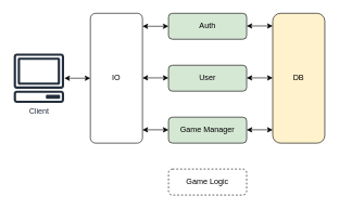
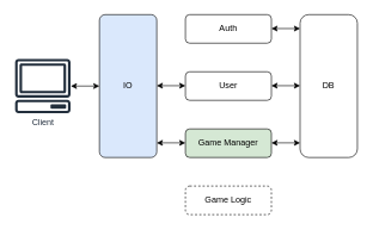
  <mxCell id="0" />
  <mxCell id="1" parent="0" />
- <mxCell id="2" value="User" style="rounded=1;whiteSpace=wrap;html=1;fillColor=#d5e8d4;" vertex="1" parent="1"><mxGeometry x="258" y="100" width="120" height="40" as="geometry" /></mxCell>
+ <mxCell id="2" value="User" style="rounded=1;whiteSpace=wrap;html=1;" vertex="1" parent="1"><mxGeometry x="258" y="100" width="120" height="40" as="geometry" /></mxCell>
  <mxCell id="3" value="Game Manager" style="rounded=1;whiteSpace=wrap;html=1;fillColor=#d5e8d4;" vertex="1" parent="1"><mxGeometry x="258" y="180" width="120" height="40" as="geometry" /></mxCell>
- <mxCell id="4" value="Auth" style="rounded=1;whiteSpace=wrap;html=1;fillColor=#d5e8d4;" vertex="1" parent="1"><mxGeometry x="258" y="20" width="120" height="40" as="geometry" /></mxCell>
- <mxCell id="5" value="IO" style="rounded=1;whiteSpace=wrap;html=1;arcSize=10;points=[[0,0,0,0,0],[0,0.25,0,0,0],[0,0.5,0,0,0],[0,0.75,0,0,0],[0,1,0,0,0],[0.25,0,0,0,0],[0.25,1,0,0,0],[0.5,0,0,0,0],[0.5,1,0,0,0],[0.75,0,0,0,0],[0.75,1,0,0,0],[1,0,0,0,0],[1,0.05,0,0,0],[1,0.1,0,0,0],[1,0.15,0,0,0],[1,0.2,0,0,0],[1,0.25,0,0,0],[1,0.3,0,0,0],[1,0.35,0,0,0],[1,0.4,0,0,0],[1,0.45,0,0,0],[1,0.5,0,0,0],[1,0.55,0,0,0],[1,0.6,0,0,0],[1,0.65,0,0,0],[1,0.7,0,0,0],[1,0.75,0,0,0],[1,0.8,0,0,0],[1,0.85,0,0,0],[1,0.9,0,0,0],[1,0.95,0,0,0],[1,1,0,0,0]];" vertex="1" parent="1"><mxGeometry x="138" y="20" width="80" height="200" as="geometry" /></mxCell>
- <mxCell id="6" value="DB" style="rounded=1;whiteSpace=wrap;html=1;points=[[0,0,0,0,0],[0,0.05,0,0,0],[0,0.1,0,0,0],[0,0.15,0,0,0],[0,0.2,0,0,0],[0,0.25,0,0,0],[0,0.3,0,0,0],[0,0.35,0,0,0],[0,0.4,0,0,0],[0,0.45,0,0,0],[0,0.5,0,0,0],[0,0.55,0,0,0],[0,0.6,0,0,0],[0,0.65,0,0,0],[0,0.7,0,0,0],[0,0.75,0,0,0],[0,0.8,0,0,0],[0,0.85,0,0,0],[0,0.9,0,0,0],[0,0.95,0,0,0],[0,1,0,0,0],[0.25,0,0,0,0],[0.25,1,0,0,0],[0.5,0,0,0,0],[0.5,1,0,0,0],[0.75,0,0,0,0],[0.75,1,0,0,0],[1,0,0,0,0],[1,0.25,0,0,0],[1,0.5,0,0,0],[1,0.75,0,0,0],[1,1,0,0,0]];fillColor=#fff2cc;" vertex="1" parent="1"><mxGeometry x="418" y="20" width="80" height="200" as="geometry" /></mxCell>
+ <mxCell id="4" value="Auth" style="rounded=1;whiteSpace=wrap;html=1;" vertex="1" parent="1"><mxGeometry x="258" y="20" width="120" height="40" as="geometry" /></mxCell>
+ <mxCell id="5" value="IO" style="rounded=1;whiteSpace=wrap;html=1;arcSize=10;points=[[0,0,0,0,0],[0,0.25,0,0,0],[0,0.5,0,0,0],[0,0.75,0,0,0],[0,1,0,0,0],[0.25,0,0,0,0],[0.25,1,0,0,0],[0.5,0,0,0,0],[0.5,1,0,0,0],[0.75,0,0,0,0],[0.75,1,0,0,0],[1,0,0,0,0],[1,0.05,0,0,0],[1,0.1,0,0,0],[1,0.15,0,0,0],[1,0.2,0,0,0],[1,0.25,0,0,0],[1,0.3,0,0,0],[1,0.35,0,0,0],[1,0.4,0,0,0],[1,0.45,0,0,0],[1,0.5,0,0,0],[1,0.55,0,0,0],[1,0.6,0,0,0],[1,0.65,0,0,0],[1,0.7,0,0,0],[1,0.75,0,0,0],[1,0.8,0,0,0],[1,0.85,0,0,0],[1,0.9,0,0,0],[1,0.95,0,0,0],[1,1,0,0,0]];fillColor=#dae8fc;" vertex="1" parent="1"><mxGeometry x="138" y="20" width="80" height="200" as="geometry" /></mxCell>
+ <mxCell id="6" value="DB" style="rounded=1;whiteSpace=wrap;html=1;points=[[0,0,0,0,0],[0,0.05,0,0,0],[0,0.1,0,0,0],[0,0.15,0,0,0],[0,0.2,0,0,0],[0,0.25,0,0,0],[0,0.3,0,0,0],[0,0.35,0,0,0],[0,0.4,0,0,0],[0,0.45,0,0,0],[0,0.5,0,0,0],[0,0.55,0,0,0],[0,0.6,0,0,0],[0,0.65,0,0,0],[0,0.7,0,0,0],[0,0.75,0,0,0],[0,0.8,0,0,0],[0,0.85,0,0,0],[0,0.9,0,0,0],[0,0.95,0,0,0],[0,1,0,0,0],[0.25,0,0,0,0],[0.25,1,0,0,0],[0.5,0,0,0,0],[0.5,1,0,0,0],[0.75,0,0,0,0],[0.75,1,0,0,0],[1,0,0,0,0],[1,0.25,0,0,0],[1,0.5,0,0,0],[1,0.75,0,0,0],[1,1,0,0,0]];" vertex="1" parent="1"><mxGeometry x="418" y="20" width="80" height="200" as="geometry" /></mxCell>
  <mxCell id="7" value="Game Logic" style="rounded=1;whiteSpace=wrap;html=1;dashed=1;" vertex="1" parent="1"><mxGeometry x="258" y="260" width="120" height="40" as="geometry" /></mxCell>
- <mxCell id="8" value="" style="endArrow=classic;startArrow=classic;html=1;rounded=0;exitX=0;exitY=0.5;exitDx=0;exitDy=0;entryX=1;entryY=0.1;entryDx=0;entryDy=0;entryPerimeter=0;" edge="1" parent="1" source="4" target="5"><mxGeometry width="50" height="50" relative="1" as="geometry"><mxPoint x="178" y="370" as="sourcePoint" /><mxPoint x="228" y="320" as="targetPoint" /></mxGeometry></mxCell>
  <mxCell id="9" value="" style="endArrow=classic;startArrow=classic;html=1;rounded=0;exitX=0;exitY=0.5;exitDx=0;exitDy=0;entryX=1;entryY=0.1;entryDx=0;entryDy=0;entryPerimeter=0;" edge="1" parent="1"><mxGeometry width="50" height="50" relative="1" as="geometry"><mxPoint x="418" y="39.5" as="sourcePoint" /><mxPoint x="378" y="39.5" as="targetPoint" /></mxGeometry></mxCell>
  <mxCell id="10" value="" style="endArrow=classic;startArrow=classic;html=1;rounded=0;exitX=0;exitY=0.5;exitDx=0;exitDy=0;entryX=1;entryY=0.1;entryDx=0;entryDy=0;entryPerimeter=0;" edge="1" parent="1"><mxGeometry width="50" height="50" relative="1" as="geometry"><mxPoint x="418" y="119.5" as="sourcePoint" /><mxPoint x="378" y="119.5" as="targetPoint" /></mxGeometry></mxCell>
  <mxCell id="11" value="" style="endArrow=classic;startArrow=classic;html=1;rounded=0;exitX=0;exitY=0.5;exitDx=0;exitDy=0;entryX=1;entryY=0.1;entryDx=0;entryDy=0;entryPerimeter=0;" edge="1" parent="1"><mxGeometry width="50" height="50" relative="1" as="geometry"><mxPoint x="258" y="199.5" as="sourcePoint" /><mxPoint x="218" y="199.5" as="targetPoint" /></mxGeometry></mxCell>
  <mxCell id="12" value="" style="endArrow=classic;startArrow=classic;html=1;rounded=0;exitX=0;exitY=0.5;exitDx=0;exitDy=0;entryX=1;entryY=0.1;entryDx=0;entryDy=0;entryPerimeter=0;" edge="1" parent="1"><mxGeometry width="50" height="50" relative="1" as="geometry"><mxPoint x="418" y="199.5" as="sourcePoint" /><mxPoint x="378" y="199.5" as="targetPoint" /></mxGeometry></mxCell>
  <mxCell id="13" value="" style="endArrow=classic;startArrow=classic;html=1;rounded=0;exitX=0;exitY=0.5;exitDx=0;exitDy=0;exitPerimeter=0;" edge="1" parent="1" source="5"><mxGeometry width="50" height="50" relative="1" as="geometry"><mxPoint x="98" y="279.5" as="sourcePoint" /><mxPoint x="98" y="120" as="targetPoint" /></mxGeometry></mxCell>
  <mxCell id="14" value="" style="endArrow=classic;startArrow=classic;html=1;rounded=0;exitX=0;exitY=0.5;exitDx=0;exitDy=0;entryX=1;entryY=0.1;entryDx=0;entryDy=0;entryPerimeter=0;" edge="1" parent="1"><mxGeometry width="50" height="50" relative="1" as="geometry"><mxPoint x="258" y="119.5" as="sourcePoint" /><mxPoint x="218" y="119.5" as="targetPoint" /></mxGeometry></mxCell>
  <mxCell id="15" value="Client" style="sketch=0;outlineConnect=0;fontColor=#232F3E;gradientColor=none;fillColor=#232F3D;strokeColor=none;dashed=0;verticalLabelPosition=bottom;verticalAlign=top;align=center;html=1;fontSize=12;fontStyle=0;aspect=fixed;pointerEvents=1;shape=mxgraph.aws4.client;" vertex="1" parent="1"><mxGeometry x="20" y="82" width="78" height="76" as="geometry" /></mxCell>
